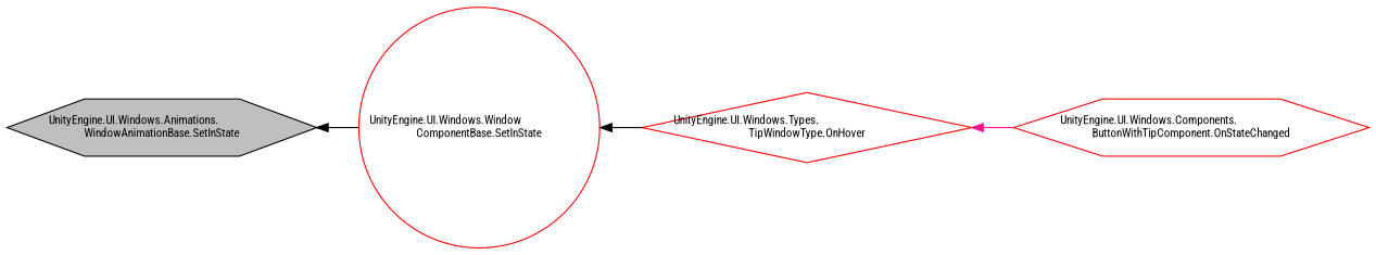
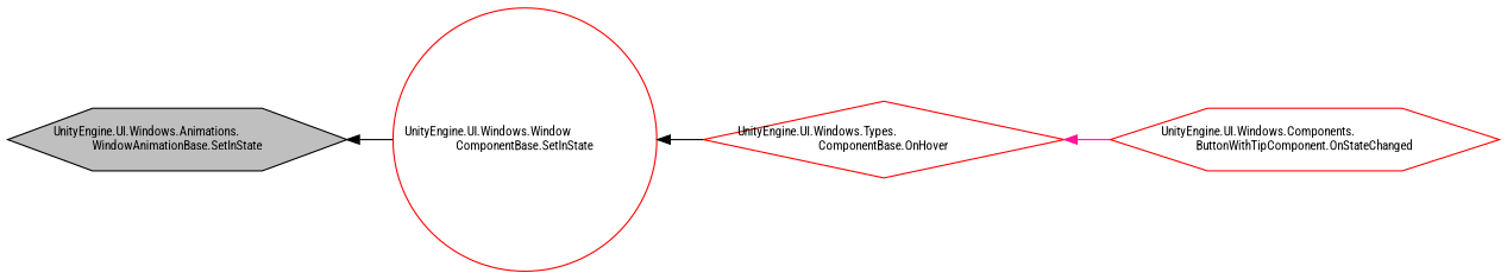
  digraph {
    rankdir=LR
    fontname="Roboto Condensed"
    node [color=red fillcolor=white fontname="Roboto Condensed" fontsize=10 shape=hexagon style=filled]
    edge [color=black dir=back fontname="Roboto Condensed" fontsize=10 labelfontname=FreeSans labelfontsize=10 style=solid]
    n1 [color=black fillcolor=grey75 fontcolor=black height=0.2 label="UnityEngine.UI.Windows.Animations.\lWindowAnimationBase.SetInState" width=0.4]
    n2 [height=0.2 label="UnityEngine.UI.Windows.Window\lComponentBase.SetInState" shape=circle width=0.4]
-   n3 [height=0.2 label="UnityEngine.UI.Windows.Types.\lTipWindowType.OnHover" shape=diamond width=0.4]
+   n3 [height=0.2 label="UnityEngine.UI.Windows.Types.\lComponentBase.OnHover" shape=diamond width=0.4]
    n4 [height=0.2 label="UnityEngine.UI.Windows.Components.\lButtonWithTipComponent.OnStateChanged" width=0.4]
    n1 -> n2
    n2 -> n3
    n3 -> n4 [color=deeppink]
  }
